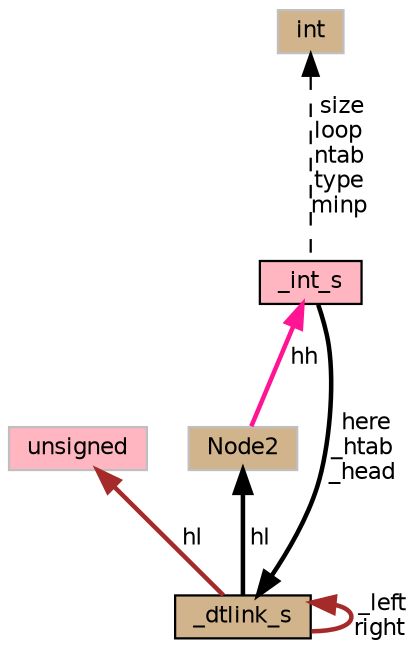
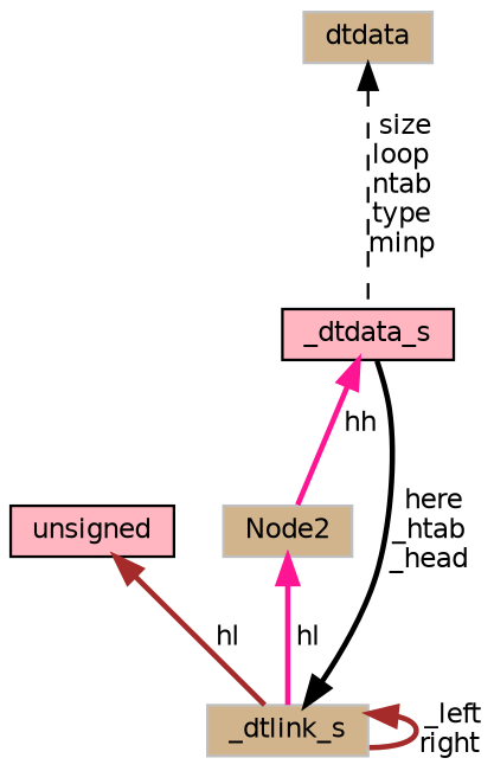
  digraph {
    node [color=grey75 fillcolor=tan fontname=Helvetica fontsize=10 shape=record style=filled]
    edge [color=deeppink dir=back fontname=Helvetica fontsize=10 labelfontname=Helvetica labelfontsize=10 style=bold]
-   n1 [color=black fillcolor=lightpink fontcolor=black height=0.2 label=_int_s width=0.4]
+   n1 [color=black fillcolor=lightpink fontcolor=black height=0.2 label=_dtdata_s width=0.4]
    Node2 [height=0.2 width=0.4]
-   n3 [color=black height=0.2 label=_dtlink_s width=0.4]
-   n4 [fillcolor=lightpink height=0.2 label=unsigned width=0.4]
-   n5 [height=0.2 label=int width=0.4]
+   n3 [height=0.2 label=_dtlink_s width=0.4]
+   n4 [color=black fillcolor=lightpink height=0.2 label=unsigned width=0.4]
+   n5 [height=0.2 label=dtdata width=0.4]
    n1 -> Node2 [label=" hh"]
-   Node2 -> n3 [color=black label=" hl"]
+   Node2 -> n3 [label=" hl"]
    n3 -> n1 [color=black label=" here\n_htab\n_head"]
    n3 -> n3 [color=brown label=" _left\nright"]
    n4 -> n3 [color=brown label=" hl"]
    n5 -> n1 [color=black label=" size\nloop\nntab\ntype\nminp" style=dashed]
  }
